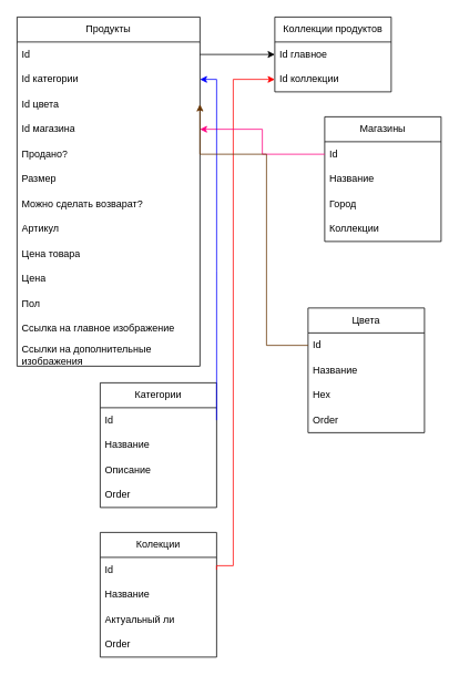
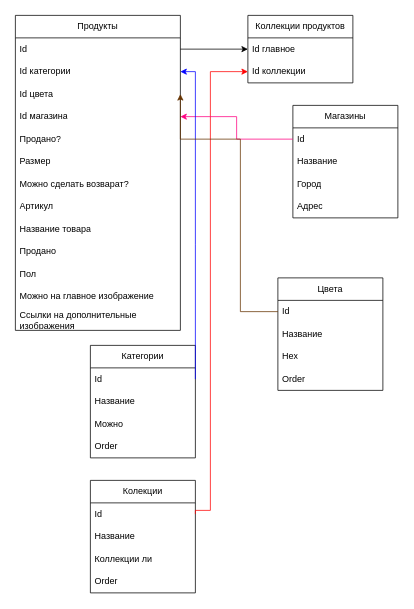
  <mxCell id="0" />
  <mxCell id="1" parent="0" />
  <mxCell id="2" value="Продукты" style="swimlane;fontStyle=0;childLayout=stackLayout;horizontal=1;startSize=30;horizontalStack=0;resizeParent=1;resizeParentMax=0;resizeLast=0;collapsible=1;marginBottom=0;whiteSpace=wrap;html=1;" parent="1" vertex="1"><mxGeometry x="20" y="20" width="220" height="420" as="geometry" /></mxCell>
  <mxCell id="3" value="Id" style="text;strokeColor=none;fillColor=none;align=left;verticalAlign=middle;spacingLeft=4;spacingRight=4;overflow=hidden;points=[[0,0.5],[1,0.5]];portConstraint=eastwest;rotatable=0;whiteSpace=wrap;html=1;" parent="2" vertex="1"><mxGeometry y="30" width="220" height="30" as="geometry" /></mxCell>
  <mxCell id="4" value="Id категории" style="text;strokeColor=none;fillColor=none;align=left;verticalAlign=middle;spacingLeft=4;spacingRight=4;overflow=hidden;points=[[0,0.5],[1,0.5]];portConstraint=eastwest;rotatable=0;whiteSpace=wrap;html=1;" parent="2" vertex="1"><mxGeometry y="60" width="220" height="30" as="geometry" /></mxCell>
  <mxCell id="5" value="Id цвета" style="text;strokeColor=none;fillColor=none;align=left;verticalAlign=middle;spacingLeft=4;spacingRight=4;overflow=hidden;points=[[0,0.5],[1,0.5]];portConstraint=eastwest;rotatable=0;whiteSpace=wrap;html=1;" parent="2" vertex="1"><mxGeometry y="90" width="220" height="30" as="geometry" /></mxCell>
  <mxCell id="6" value="Id магазина" style="text;strokeColor=none;fillColor=none;align=left;verticalAlign=middle;spacingLeft=4;spacingRight=4;overflow=hidden;points=[[0,0.5],[1,0.5]];portConstraint=eastwest;rotatable=0;whiteSpace=wrap;html=1;" parent="2" vertex="1"><mxGeometry y="120" width="220" height="30" as="geometry" /></mxCell>
  <mxCell id="7" value="Продано?" style="text;strokeColor=none;fillColor=none;align=left;verticalAlign=middle;spacingLeft=4;spacingRight=4;overflow=hidden;points=[[0,0.5],[1,0.5]];portConstraint=eastwest;rotatable=0;whiteSpace=wrap;html=1;" parent="2" vertex="1"><mxGeometry y="150" width="220" height="30" as="geometry" /></mxCell>
  <mxCell id="8" value="Размер" style="text;strokeColor=none;fillColor=none;align=left;verticalAlign=middle;spacingLeft=4;spacingRight=4;overflow=hidden;points=[[0,0.5],[1,0.5]];portConstraint=eastwest;rotatable=0;whiteSpace=wrap;html=1;" parent="2" vertex="1"><mxGeometry y="180" width="220" height="30" as="geometry" /></mxCell>
  <mxCell id="9" value="Можно сделать возварат?" style="text;strokeColor=none;fillColor=none;align=left;verticalAlign=middle;spacingLeft=4;spacingRight=4;overflow=hidden;points=[[0,0.5],[1,0.5]];portConstraint=eastwest;rotatable=0;whiteSpace=wrap;html=1;" parent="2" vertex="1"><mxGeometry y="210" width="220" height="30" as="geometry" /></mxCell>
  <mxCell id="10" value="Артикул" style="text;strokeColor=none;fillColor=none;align=left;verticalAlign=middle;spacingLeft=4;spacingRight=4;overflow=hidden;points=[[0,0.5],[1,0.5]];portConstraint=eastwest;rotatable=0;whiteSpace=wrap;html=1;" parent="2" vertex="1"><mxGeometry y="240" width="220" height="30" as="geometry" /></mxCell>
- <mxCell id="11" value="Цена товара" style="text;strokeColor=none;fillColor=none;align=left;verticalAlign=middle;spacingLeft=4;spacingRight=4;overflow=hidden;points=[[0,0.5],[1,0.5]];portConstraint=eastwest;rotatable=0;whiteSpace=wrap;html=1;" parent="2" vertex="1"><mxGeometry y="270" width="220" height="30" as="geometry" /></mxCell>
- <mxCell id="12" value="Цена" style="text;strokeColor=none;fillColor=none;align=left;verticalAlign=middle;spacingLeft=4;spacingRight=4;overflow=hidden;points=[[0,0.5],[1,0.5]];portConstraint=eastwest;rotatable=0;whiteSpace=wrap;html=1;" parent="2" vertex="1"><mxGeometry y="300" width="220" height="30" as="geometry" /></mxCell>
+ <mxCell id="11" value="Название товара" style="text;strokeColor=none;fillColor=none;align=left;verticalAlign=middle;spacingLeft=4;spacingRight=4;overflow=hidden;points=[[0,0.5],[1,0.5]];portConstraint=eastwest;rotatable=0;whiteSpace=wrap;html=1;" parent="2" vertex="1"><mxGeometry y="270" width="220" height="30" as="geometry" /></mxCell>
+ <mxCell id="12" value="Продано" style="text;strokeColor=none;fillColor=none;align=left;verticalAlign=middle;spacingLeft=4;spacingRight=4;overflow=hidden;points=[[0,0.5],[1,0.5]];portConstraint=eastwest;rotatable=0;whiteSpace=wrap;html=1;" parent="2" vertex="1"><mxGeometry y="300" width="220" height="30" as="geometry" /></mxCell>
  <mxCell id="13" value="Пол" style="text;strokeColor=none;fillColor=none;align=left;verticalAlign=middle;spacingLeft=4;spacingRight=4;overflow=hidden;points=[[0,0.5],[1,0.5]];portConstraint=eastwest;rotatable=0;whiteSpace=wrap;html=1;" parent="2" vertex="1"><mxGeometry y="330" width="220" height="30" as="geometry" /></mxCell>
- <mxCell id="14" value="Ссылка на главное изображение" style="text;strokeColor=none;fillColor=none;align=left;verticalAlign=middle;spacingLeft=4;spacingRight=4;overflow=hidden;points=[[0,0.5],[1,0.5]];portConstraint=eastwest;rotatable=0;whiteSpace=wrap;html=1;" parent="2" vertex="1"><mxGeometry y="360" width="220" height="30" as="geometry" /></mxCell>
+ <mxCell id="14" value="Можно на главное изображение" style="text;strokeColor=none;fillColor=none;align=left;verticalAlign=middle;spacingLeft=4;spacingRight=4;overflow=hidden;points=[[0,0.5],[1,0.5]];portConstraint=eastwest;rotatable=0;whiteSpace=wrap;html=1;" parent="2" vertex="1"><mxGeometry y="360" width="220" height="30" as="geometry" /></mxCell>
  <mxCell id="15" value="Ссылки на дополнительные изображения" style="text;strokeColor=none;fillColor=none;align=left;verticalAlign=middle;spacingLeft=4;spacingRight=4;overflow=hidden;points=[[0,0.5],[1,0.5]];portConstraint=eastwest;rotatable=0;whiteSpace=wrap;html=1;" parent="2" vertex="1"><mxGeometry y="390" width="220" height="30" as="geometry" /></mxCell>
  <mxCell id="16" value="Магазины" style="swimlane;fontStyle=0;childLayout=stackLayout;horizontal=1;startSize=30;horizontalStack=0;resizeParent=1;resizeParentMax=0;resizeLast=0;collapsible=1;marginBottom=0;whiteSpace=wrap;html=1;" parent="1" vertex="1"><mxGeometry x="390" y="140" width="140" height="150" as="geometry" /></mxCell>
  <mxCell id="17" value="Id" style="text;strokeColor=none;fillColor=none;align=left;verticalAlign=middle;spacingLeft=4;spacingRight=4;overflow=hidden;points=[[0,0.5],[1,0.5]];portConstraint=eastwest;rotatable=0;whiteSpace=wrap;html=1;" parent="16" vertex="1"><mxGeometry y="30" width="140" height="30" as="geometry" /></mxCell>
  <mxCell id="18" value="Название" style="text;strokeColor=none;fillColor=none;align=left;verticalAlign=middle;spacingLeft=4;spacingRight=4;overflow=hidden;points=[[0,0.5],[1,0.5]];portConstraint=eastwest;rotatable=0;whiteSpace=wrap;html=1;" parent="16" vertex="1"><mxGeometry y="60" width="140" height="30" as="geometry" /></mxCell>
  <mxCell id="19" value="Город" style="text;strokeColor=none;fillColor=none;align=left;verticalAlign=middle;spacingLeft=4;spacingRight=4;overflow=hidden;points=[[0,0.5],[1,0.5]];portConstraint=eastwest;rotatable=0;whiteSpace=wrap;html=1;" parent="16" vertex="1"><mxGeometry y="90" width="140" height="30" as="geometry" /></mxCell>
- <mxCell id="20" value="Коллекции" style="text;strokeColor=none;fillColor=none;align=left;verticalAlign=middle;spacingLeft=4;spacingRight=4;overflow=hidden;points=[[0,0.5],[1,0.5]];portConstraint=eastwest;rotatable=0;whiteSpace=wrap;html=1;" parent="16" vertex="1"><mxGeometry y="120" width="140" height="30" as="geometry" /></mxCell>
+ <mxCell id="20" value="Адрес" style="text;strokeColor=none;fillColor=none;align=left;verticalAlign=middle;spacingLeft=4;spacingRight=4;overflow=hidden;points=[[0,0.5],[1,0.5]];portConstraint=eastwest;rotatable=0;whiteSpace=wrap;html=1;" parent="16" vertex="1"><mxGeometry y="120" width="140" height="30" as="geometry" /></mxCell>
  <mxCell id="21" value="Категории" style="swimlane;fontStyle=0;childLayout=stackLayout;horizontal=1;startSize=30;horizontalStack=0;resizeParent=1;resizeParentMax=0;resizeLast=0;collapsible=1;marginBottom=0;whiteSpace=wrap;html=1;" parent="1" vertex="1"><mxGeometry x="120" y="460" width="140" height="150" as="geometry" /></mxCell>
  <mxCell id="22" value="Id" style="text;strokeColor=none;fillColor=none;align=left;verticalAlign=middle;spacingLeft=4;spacingRight=4;overflow=hidden;points=[[0,0.5],[1,0.5]];portConstraint=eastwest;rotatable=0;whiteSpace=wrap;html=1;" parent="21" vertex="1"><mxGeometry y="30" width="140" height="30" as="geometry" /></mxCell>
  <mxCell id="23" value="Название" style="text;strokeColor=none;fillColor=none;align=left;verticalAlign=middle;spacingLeft=4;spacingRight=4;overflow=hidden;points=[[0,0.5],[1,0.5]];portConstraint=eastwest;rotatable=0;whiteSpace=wrap;html=1;" parent="21" vertex="1"><mxGeometry y="60" width="140" height="30" as="geometry" /></mxCell>
- <mxCell id="24" value="Описание" style="text;strokeColor=none;fillColor=none;align=left;verticalAlign=middle;spacingLeft=4;spacingRight=4;overflow=hidden;points=[[0,0.5],[1,0.5]];portConstraint=eastwest;rotatable=0;whiteSpace=wrap;html=1;" vertex="1" parent="21"><mxGeometry y="90" width="140" height="30" as="geometry" /></mxCell>
+ <mxCell id="24" value="Можно" style="text;strokeColor=none;fillColor=none;align=left;verticalAlign=middle;spacingLeft=4;spacingRight=4;overflow=hidden;points=[[0,0.5],[1,0.5]];portConstraint=eastwest;rotatable=0;whiteSpace=wrap;html=1;" vertex="1" parent="21"><mxGeometry y="90" width="140" height="30" as="geometry" /></mxCell>
  <mxCell id="25" value="Order" style="text;strokeColor=none;fillColor=none;align=left;verticalAlign=middle;spacingLeft=4;spacingRight=4;overflow=hidden;points=[[0,0.5],[1,0.5]];portConstraint=eastwest;rotatable=0;whiteSpace=wrap;html=1;" parent="21" vertex="1"><mxGeometry y="120" width="140" height="30" as="geometry" /></mxCell>
  <mxCell id="26" value="Колекции" style="swimlane;fontStyle=0;childLayout=stackLayout;horizontal=1;startSize=30;horizontalStack=0;resizeParent=1;resizeParentMax=0;resizeLast=0;collapsible=1;marginBottom=0;whiteSpace=wrap;html=1;" parent="1" vertex="1"><mxGeometry x="120" y="640" width="140" height="150" as="geometry" /></mxCell>
  <mxCell id="27" value="Id" style="text;strokeColor=none;fillColor=none;align=left;verticalAlign=middle;spacingLeft=4;spacingRight=4;overflow=hidden;points=[[0,0.5],[1,0.5]];portConstraint=eastwest;rotatable=0;whiteSpace=wrap;html=1;" parent="26" vertex="1"><mxGeometry y="30" width="140" height="30" as="geometry" /></mxCell>
  <mxCell id="28" value="Название" style="text;strokeColor=none;fillColor=none;align=left;verticalAlign=middle;spacingLeft=4;spacingRight=4;overflow=hidden;points=[[0,0.5],[1,0.5]];portConstraint=eastwest;rotatable=0;whiteSpace=wrap;html=1;" parent="26" vertex="1"><mxGeometry y="60" width="140" height="30" as="geometry" /></mxCell>
- <mxCell id="29" value="Актуальный ли" style="text;strokeColor=none;fillColor=none;align=left;verticalAlign=middle;spacingLeft=4;spacingRight=4;overflow=hidden;points=[[0,0.5],[1,0.5]];portConstraint=eastwest;rotatable=0;whiteSpace=wrap;html=1;" parent="26" vertex="1"><mxGeometry y="90" width="140" height="30" as="geometry" /></mxCell>
+ <mxCell id="29" value="Коллекции ли" style="text;strokeColor=none;fillColor=none;align=left;verticalAlign=middle;spacingLeft=4;spacingRight=4;overflow=hidden;points=[[0,0.5],[1,0.5]];portConstraint=eastwest;rotatable=0;whiteSpace=wrap;html=1;" parent="26" vertex="1"><mxGeometry y="90" width="140" height="30" as="geometry" /></mxCell>
  <mxCell id="30" value="Order" style="text;strokeColor=none;fillColor=none;align=left;verticalAlign=middle;spacingLeft=4;spacingRight=4;overflow=hidden;points=[[0,0.5],[1,0.5]];portConstraint=eastwest;rotatable=0;whiteSpace=wrap;html=1;" parent="26" vertex="1"><mxGeometry y="120" width="140" height="30" as="geometry" /></mxCell>
  <mxCell id="31" value="Коллекции продуктов" style="swimlane;fontStyle=0;childLayout=stackLayout;horizontal=1;startSize=30;horizontalStack=0;resizeParent=1;resizeParentMax=0;resizeLast=0;collapsible=1;marginBottom=0;whiteSpace=wrap;html=1;" parent="1" vertex="1"><mxGeometry x="330" y="20" width="140" height="90" as="geometry" /></mxCell>
  <mxCell id="32" value="Id главное" style="text;strokeColor=none;fillColor=none;align=left;verticalAlign=middle;spacingLeft=4;spacingRight=4;overflow=hidden;points=[[0,0.5],[1,0.5]];portConstraint=eastwest;rotatable=0;whiteSpace=wrap;html=1;" parent="31" vertex="1"><mxGeometry y="30" width="140" height="30" as="geometry" /></mxCell>
  <mxCell id="33" value="Id коллекции" style="text;strokeColor=none;fillColor=none;align=left;verticalAlign=middle;spacingLeft=4;spacingRight=4;overflow=hidden;points=[[0,0.5],[1,0.5]];portConstraint=eastwest;rotatable=0;whiteSpace=wrap;html=1;" parent="31" vertex="1"><mxGeometry y="60" width="140" height="30" as="geometry" /></mxCell>
  <mxCell id="34" style="edgeStyle=orthogonalEdgeStyle;rounded=0;orthogonalLoop=1;jettySize=auto;html=1;exitX=1;exitY=0.5;exitDx=0;exitDy=0;" parent="1" source="3" target="32" edge="1"><mxGeometry relative="1" as="geometry" /></mxCell>
  <mxCell id="35" style="edgeStyle=orthogonalEdgeStyle;rounded=0;orthogonalLoop=1;jettySize=auto;html=1;exitX=1;exitY=0.5;exitDx=0;exitDy=0;entryX=0;entryY=0.5;entryDx=0;entryDy=0;strokeColor=#FF0000;" parent="1" source="27" target="33" edge="1"><mxGeometry relative="1" as="geometry"><Array as="points"><mxPoint x="260" y="680" /><mxPoint x="280" y="680" /><mxPoint x="280" y="95" /></Array></mxGeometry></mxCell>
  <mxCell id="36" style="edgeStyle=orthogonalEdgeStyle;rounded=0;orthogonalLoop=1;jettySize=auto;html=1;exitX=0;exitY=0.5;exitDx=0;exitDy=0;entryX=1;entryY=0.5;entryDx=0;entryDy=0;strokeColor=#FF0080;" parent="1" source="17" target="6" edge="1"><mxGeometry relative="1" as="geometry" /></mxCell>
  <mxCell id="37" style="edgeStyle=orthogonalEdgeStyle;rounded=0;orthogonalLoop=1;jettySize=auto;html=1;exitX=1;exitY=0.5;exitDx=0;exitDy=0;entryX=1;entryY=0.5;entryDx=0;entryDy=0;strokeColor=#0000FF;" parent="1" source="22" target="4" edge="1"><mxGeometry relative="1" as="geometry"><Array as="points"><mxPoint x="260" y="325" /><mxPoint x="260" y="125" /></Array></mxGeometry></mxCell>
  <mxCell id="38" value="Цвета" style="swimlane;fontStyle=0;childLayout=stackLayout;horizontal=1;startSize=30;horizontalStack=0;resizeParent=1;resizeParentMax=0;resizeLast=0;collapsible=1;marginBottom=0;whiteSpace=wrap;html=1;" parent="1" vertex="1"><mxGeometry x="370" y="370" width="140" height="150" as="geometry" /></mxCell>
  <mxCell id="39" value="Id" style="text;strokeColor=none;fillColor=none;align=left;verticalAlign=middle;spacingLeft=4;spacingRight=4;overflow=hidden;points=[[0,0.5],[1,0.5]];portConstraint=eastwest;rotatable=0;whiteSpace=wrap;html=1;" parent="38" vertex="1"><mxGeometry y="30" width="140" height="30" as="geometry" /></mxCell>
  <mxCell id="40" value="Название" style="text;strokeColor=none;fillColor=none;align=left;verticalAlign=middle;spacingLeft=4;spacingRight=4;overflow=hidden;points=[[0,0.5],[1,0.5]];portConstraint=eastwest;rotatable=0;whiteSpace=wrap;html=1;" parent="38" vertex="1"><mxGeometry y="60" width="140" height="30" as="geometry" /></mxCell>
  <mxCell id="41" value="Hex" style="text;strokeColor=none;fillColor=none;align=left;verticalAlign=middle;spacingLeft=4;spacingRight=4;overflow=hidden;points=[[0,0.5],[1,0.5]];portConstraint=eastwest;rotatable=0;whiteSpace=wrap;html=1;" parent="38" vertex="1"><mxGeometry y="90" width="140" height="30" as="geometry" /></mxCell>
  <mxCell id="42" value="Order" style="text;strokeColor=none;fillColor=none;align=left;verticalAlign=middle;spacingLeft=4;spacingRight=4;overflow=hidden;points=[[0,0.5],[1,0.5]];portConstraint=eastwest;rotatable=0;whiteSpace=wrap;html=1;" parent="38" vertex="1"><mxGeometry y="120" width="140" height="30" as="geometry" /></mxCell>
  <mxCell id="43" style="edgeStyle=orthogonalEdgeStyle;rounded=0;orthogonalLoop=1;jettySize=auto;html=1;exitX=0;exitY=0.5;exitDx=0;exitDy=0;entryX=1;entryY=0.5;entryDx=0;entryDy=0;strokeColor=#663300;" parent="1" source="39" target="5" edge="1"><mxGeometry relative="1" as="geometry"><Array as="points"><mxPoint x="320" y="415" /><mxPoint x="320" y="185" /></Array></mxGeometry></mxCell>
